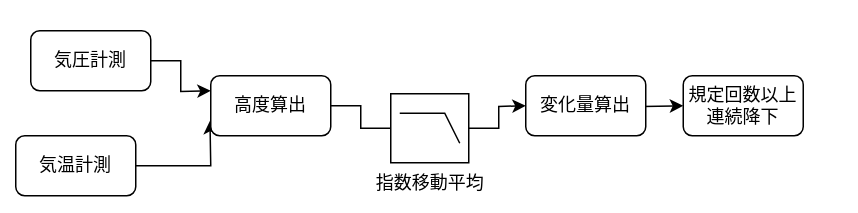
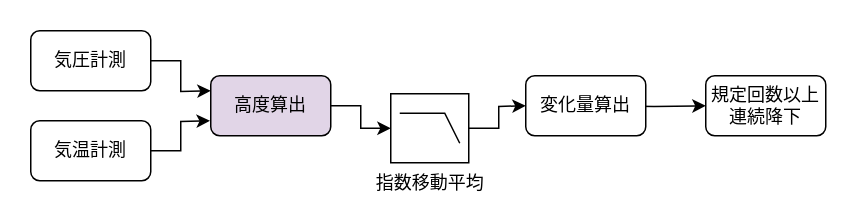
  <mxCell id="0" />
  <mxCell id="1" parent="0" />
  <mxCell id="2" style="edgeStyle=orthogonalEdgeStyle;rounded=0;orthogonalLoop=1;jettySize=auto;html=1;exitX=1;exitY=0.5;exitDx=0;exitDy=0;" edge="1" parent="1" source="7"><mxGeometry relative="1" as="geometry"><mxPoint x="100" y="40" as="sourcePoint" /><mxPoint x="140" y="60" as="targetPoint" /></mxGeometry></mxCell>
  <mxCell id="3" style="edgeStyle=orthogonalEdgeStyle;rounded=0;orthogonalLoop=1;jettySize=auto;html=1;exitX=1;exitY=0.5;exitDx=0;exitDy=0;" edge="1" parent="1" source="8"><mxGeometry relative="1" as="geometry"><mxPoint x="99.48" y="100" as="sourcePoint" /><mxPoint x="139.48" y="80" as="targetPoint" /></mxGeometry></mxCell>
  <mxCell id="4" value="" style="edgeStyle=orthogonalEdgeStyle;rounded=0;orthogonalLoop=1;jettySize=auto;html=1;" edge="1" parent="1" source="5"><mxGeometry relative="1" as="geometry"><mxPoint x="350" y="69.966" as="targetPoint" /></mxGeometry></mxCell>
  <mxCell id="5" value="指数移動平均" style="verticalLabelPosition=bottom;shadow=0;dashed=0;align=center;html=1;verticalAlign=top;shape=mxgraph.electrical.logic_gates.lowpass_filter;" vertex="1" parent="1"><mxGeometry x="260" y="62" width="52" height="46" as="geometry" /></mxCell>
- <mxCell id="6" value="規定回数以上&lt;br&gt;連続降下" style="rounded=1;whiteSpace=wrap;html=1;" vertex="1" parent="1"><mxGeometry x="455" y="50" width="80" height="40" as="geometry" /></mxCell>
+ <mxCell id="6" value="規定回数以上&lt;br&gt;連続降下" style="rounded=1;whiteSpace=wrap;html=1;" vertex="1" parent="1"><mxGeometry x="470" y="50" width="80" height="40" as="geometry" /></mxCell>
  <mxCell id="7" value="気圧計測" style="rounded=1;whiteSpace=wrap;html=1;" vertex="1" parent="1"><mxGeometry x="20" y="20" width="80" height="40" as="geometry" /></mxCell>
- <mxCell id="8" value="気温計測" style="rounded=1;whiteSpace=wrap;html=1;" vertex="1" parent="1"><mxGeometry x="10" y="90" width="80" height="40" as="geometry" /></mxCell>
+ <mxCell id="8" value="気温計測" style="rounded=1;whiteSpace=wrap;html=1;" vertex="1" parent="1"><mxGeometry x="20" y="80" width="80" height="40" as="geometry" /></mxCell>
  <mxCell id="9" value="" style="edgeStyle=orthogonalEdgeStyle;rounded=0;orthogonalLoop=1;jettySize=auto;html=1;" edge="1" parent="1" target="6"><mxGeometry relative="1" as="geometry"><mxPoint x="400" y="70" as="sourcePoint" /></mxGeometry></mxCell>
- <mxCell id="10" value="" style="edgeStyle=orthogonalEdgeStyle;rounded=0;orthogonalLoop=1;jettySize=auto;html=1;endArrow=none;" edge="1" parent="1" source="11" target="5"><mxGeometry relative="1" as="geometry" /></mxCell>
- <mxCell id="11" value="高度算出" style="rounded=1;whiteSpace=wrap;html=1;" vertex="1" parent="1"><mxGeometry x="140" y="50" width="80" height="40" as="geometry" /></mxCell>
+ <mxCell id="10" value="" style="edgeStyle=orthogonalEdgeStyle;rounded=0;orthogonalLoop=1;jettySize=auto;html=1;" edge="1" parent="1" source="11" target="5"><mxGeometry relative="1" as="geometry" /></mxCell>
+ <mxCell id="11" value="高度算出" style="rounded=1;whiteSpace=wrap;html=1;fillColor=#e1d5e7;" vertex="1" parent="1"><mxGeometry x="140" y="50" width="80" height="40" as="geometry" /></mxCell>
  <mxCell id="12" value="変化量算出" style="rounded=1;whiteSpace=wrap;html=1;" vertex="1" parent="1"><mxGeometry x="350" y="50" width="80" height="40" as="geometry" /></mxCell>
